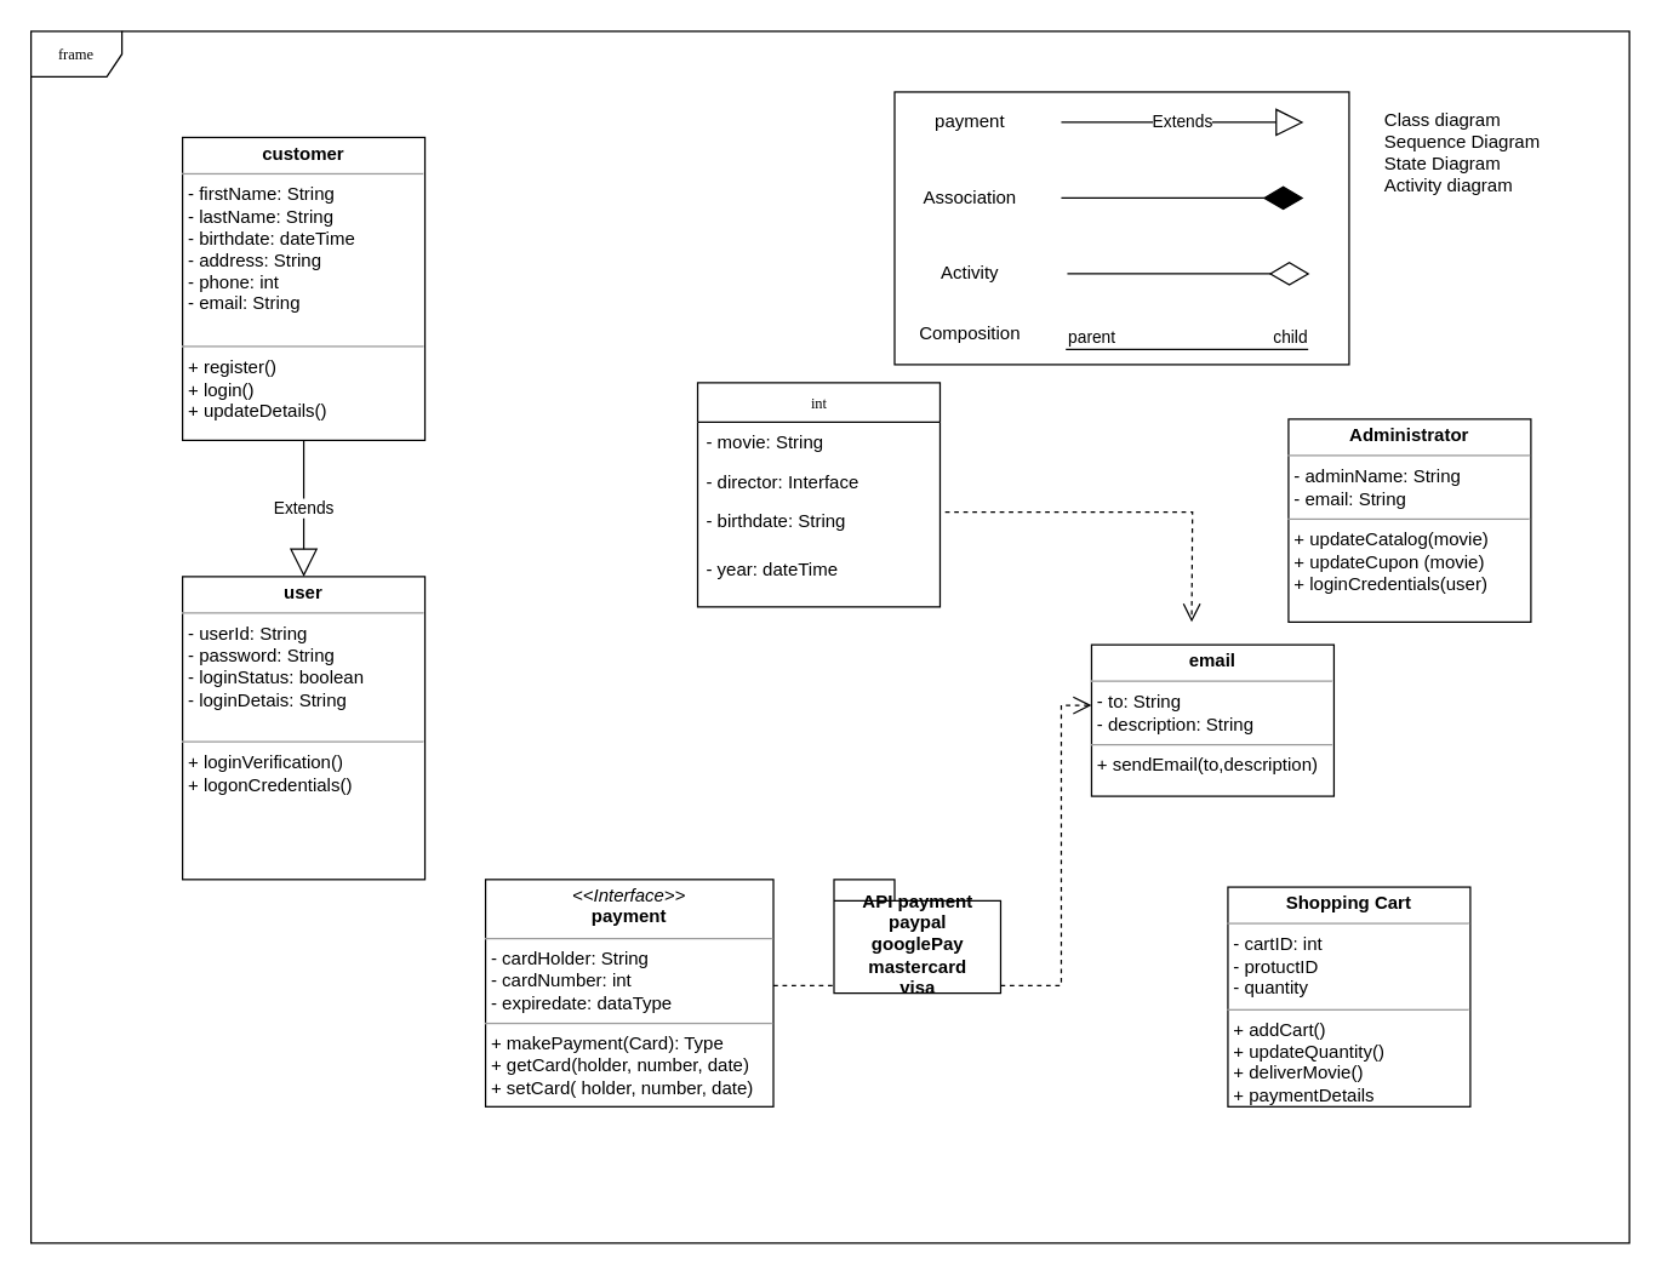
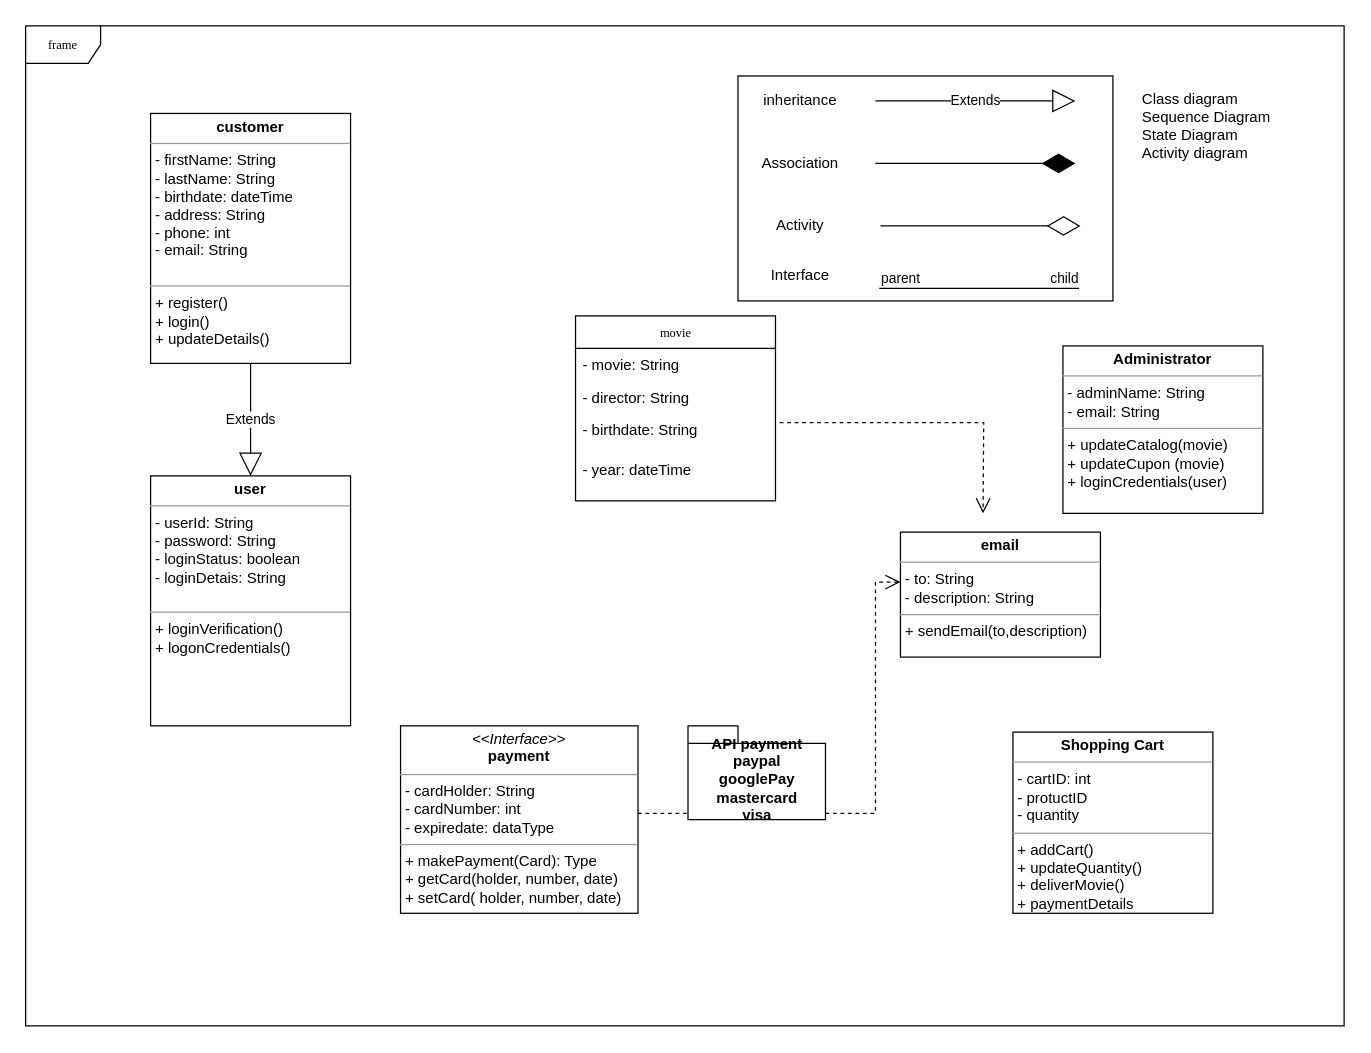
  <mxCell id="0" />
  <mxCell id="1" parent="0" />
  <mxCell id="2" value="" style="rounded=0;whiteSpace=wrap;html=1;" vertex="1" parent="1"><mxGeometry x="590" y="60" width="300" height="180" as="geometry" /></mxCell>
  <mxCell id="3" value="frame" style="shape=umlFrame;whiteSpace=wrap;html=1;rounded=0;shadow=0;comic=0;labelBackgroundColor=none;strokeWidth=1;fontFamily=Verdana;fontSize=10;align=center;" parent="1" vertex="1"><mxGeometry x="20" y="20" width="1055" height="800" as="geometry" /></mxCell>
- <mxCell id="4" value="int" style="swimlane;html=1;fontStyle=0;childLayout=stackLayout;horizontal=1;startSize=26;fillColor=none;horizontalStack=0;resizeParent=1;resizeLast=0;collapsible=1;marginBottom=0;swimlaneFillColor=#ffffff;rounded=0;shadow=0;comic=0;labelBackgroundColor=none;strokeWidth=1;fontFamily=Verdana;fontSize=10;align=center;" parent="1" vertex="1"><mxGeometry x="460" y="252" width="160" height="148" as="geometry" /></mxCell>
+ <mxCell id="4" value="movie" style="swimlane;html=1;fontStyle=0;childLayout=stackLayout;horizontal=1;startSize=26;fillColor=none;horizontalStack=0;resizeParent=1;resizeLast=0;collapsible=1;marginBottom=0;swimlaneFillColor=#ffffff;rounded=0;shadow=0;comic=0;labelBackgroundColor=none;strokeWidth=1;fontFamily=Verdana;fontSize=10;align=center;" parent="1" vertex="1"><mxGeometry x="460" y="252" width="160" height="148" as="geometry" /></mxCell>
  <mxCell id="5" value="- movie: String" style="text;html=1;strokeColor=none;fillColor=none;align=left;verticalAlign=top;spacingLeft=4;spacingRight=4;whiteSpace=wrap;overflow=hidden;rotatable=0;points=[[0,0.5],[1,0.5]];portConstraint=eastwest;" parent="4" vertex="1"><mxGeometry y="26" width="160" height="26" as="geometry" /></mxCell>
- <mxCell id="6" value="- director: Interface" style="text;html=1;strokeColor=none;fillColor=none;align=left;verticalAlign=top;spacingLeft=4;spacingRight=4;whiteSpace=wrap;overflow=hidden;rotatable=0;points=[[0,0.5],[1,0.5]];portConstraint=eastwest;" parent="4" vertex="1"><mxGeometry y="52" width="160" height="26" as="geometry" /></mxCell>
+ <mxCell id="6" value="- director: String" style="text;html=1;strokeColor=none;fillColor=none;align=left;verticalAlign=top;spacingLeft=4;spacingRight=4;whiteSpace=wrap;overflow=hidden;rotatable=0;points=[[0,0.5],[1,0.5]];portConstraint=eastwest;" parent="4" vertex="1"><mxGeometry y="52" width="160" height="26" as="geometry" /></mxCell>
  <mxCell id="7" value="- birthdate: String" style="text;html=1;strokeColor=none;fillColor=none;align=left;verticalAlign=top;spacingLeft=4;spacingRight=4;whiteSpace=wrap;overflow=hidden;rotatable=0;points=[[0,0.5],[1,0.5]];portConstraint=eastwest;" parent="4" vertex="1"><mxGeometry y="78" width="160" height="32" as="geometry" /></mxCell>
  <mxCell id="8" value="- year: dateTime" style="text;html=1;strokeColor=none;fillColor=none;align=left;verticalAlign=top;spacingLeft=4;spacingRight=4;whiteSpace=wrap;overflow=hidden;rotatable=0;points=[[0,0.5],[1,0.5]];portConstraint=eastwest;" parent="4" vertex="1"><mxGeometry y="110" width="160" height="32" as="geometry" /></mxCell>
  <mxCell id="9" value="&lt;p style=&quot;margin: 0px ; margin-top: 4px ; text-align: center&quot;&gt;&lt;i&gt;&amp;lt;&amp;lt;Interface&amp;gt;&amp;gt;&lt;/i&gt;&lt;br&gt;&lt;b&gt;payment&lt;/b&gt;&lt;/p&gt;&lt;hr size=&quot;1&quot;&gt;&lt;p style=&quot;margin: 0px ; margin-left: 4px&quot;&gt;- cardHolder: String&lt;/p&gt;&lt;p style=&quot;margin: 0px ; margin-left: 4px&quot;&gt;- cardNumber: int&lt;br&gt;- expiredate: dataType&lt;/p&gt;&lt;hr size=&quot;1&quot;&gt;&lt;p style=&quot;margin: 0px ; margin-left: 4px&quot;&gt;+ makePayment(Card): Type&lt;br&gt;+ getCard(holder, number, date)&lt;/p&gt;&lt;p style=&quot;margin: 0px ; margin-left: 4px&quot;&gt;&lt;span&gt;+ setCard( holder, number, date)&lt;/span&gt;&lt;/p&gt;" style="verticalAlign=top;align=left;overflow=fill;fontSize=12;fontFamily=Helvetica;html=1;rounded=0;shadow=0;comic=0;labelBackgroundColor=none;strokeWidth=1" parent="1" vertex="1"><mxGeometry x="320" y="580" width="190" height="150" as="geometry" /></mxCell>
  <mxCell id="10" style="edgeStyle=orthogonalEdgeStyle;rounded=0;html=1;dashed=1;labelBackgroundColor=none;startFill=0;endArrow=open;endFill=0;endSize=10;fontFamily=Verdana;fontSize=10;" parent="1" source="9" edge="1"><mxGeometry relative="1" as="geometry"><Array as="points"><mxPoint x="700" y="650" /><mxPoint x="700" y="465" /></Array><mxPoint x="390" y="402" as="sourcePoint" /><mxPoint x="720" y="465" as="targetPoint" /></mxGeometry></mxCell>
  <mxCell id="11" value="&lt;div style=&quot;text-align: left&quot;&gt;&lt;span&gt;Class diagram&lt;/span&gt;&lt;/div&gt;&lt;div style=&quot;text-align: left&quot;&gt;&lt;span&gt;Sequence Diagram&lt;/span&gt;&lt;/div&gt;&lt;div style=&quot;text-align: left&quot;&gt;&lt;span&gt;State Diagram&lt;/span&gt;&lt;/div&gt;&lt;div style=&quot;text-align: left&quot;&gt;&lt;span&gt;Activity diagram&lt;/span&gt;&lt;/div&gt;" style="text;html=1;strokeColor=none;fillColor=none;align=center;verticalAlign=middle;whiteSpace=wrap;rounded=0;" parent="1" vertex="1"><mxGeometry x="910" y="70" width="110" height="60" as="geometry" /></mxCell>
  <mxCell id="12" style="edgeStyle=orthogonalEdgeStyle;rounded=0;html=1;labelBackgroundColor=none;startFill=0;endArrow=open;endFill=0;endSize=10;fontFamily=Verdana;fontSize=10;dashed=1;exitX=1.021;exitY=0.231;exitDx=0;exitDy=0;exitPerimeter=0;entryX=0.413;entryY=0;entryDx=0;entryDy=0;entryPerimeter=0;" parent="1" source="7" edge="1"><mxGeometry relative="1" as="geometry"><mxPoint x="372.4" y="475.832" as="sourcePoint" /><mxPoint x="786.08" y="410" as="targetPoint" /><Array as="points" /></mxGeometry></mxCell>
  <mxCell id="13" value="API payment&lt;br&gt;paypal&lt;br&gt;googlePay&lt;br&gt;mastercard&lt;br&gt;visa" style="shape=folder;fontStyle=1;spacingTop=10;tabWidth=40;tabHeight=14;tabPosition=left;html=1;" parent="1" vertex="1"><mxGeometry x="550" y="580" width="110" height="75" as="geometry" /></mxCell>
  <mxCell id="14" value="" style="endArrow=diamondThin;endFill=1;endSize=24;html=1;" edge="1" parent="1"><mxGeometry width="160" relative="1" as="geometry"><mxPoint x="700" y="130" as="sourcePoint" /><mxPoint x="860" y="130" as="targetPoint" /></mxGeometry></mxCell>
  <mxCell id="15" value="" style="endArrow=diamondThin;endFill=0;endSize=24;html=1;" edge="1" parent="1"><mxGeometry width="160" relative="1" as="geometry"><mxPoint x="704" y="180" as="sourcePoint" /><mxPoint x="864" y="180" as="targetPoint" /></mxGeometry></mxCell>
  <mxCell id="16" value="Extends" style="endArrow=block;endSize=16;endFill=0;html=1;" edge="1" parent="1"><mxGeometry width="160" relative="1" as="geometry"><mxPoint x="700" y="80" as="sourcePoint" /><mxPoint x="860" y="80" as="targetPoint" /></mxGeometry></mxCell>
  <mxCell id="17" value="" style="endArrow=none;html=1;edgeStyle=orthogonalEdgeStyle;" edge="1" parent="1"><mxGeometry relative="1" as="geometry"><mxPoint x="703" y="230" as="sourcePoint" /><mxPoint x="863" y="230" as="targetPoint" /></mxGeometry></mxCell>
  <mxCell id="18" value="parent" style="edgeLabel;resizable=0;html=1;align=left;verticalAlign=bottom;" connectable="0" vertex="1" parent="17"><mxGeometry x="-1" relative="1" as="geometry" /></mxCell>
  <mxCell id="19" value="child" style="edgeLabel;resizable=0;html=1;align=right;verticalAlign=bottom;" connectable="0" vertex="1" parent="17"><mxGeometry x="1" relative="1" as="geometry" /></mxCell>
- <mxCell id="20" value="payment" style="text;html=1;strokeColor=none;fillColor=none;align=center;verticalAlign=middle;whiteSpace=wrap;rounded=0;" vertex="1" parent="1"><mxGeometry x="580" y="70" width="120" height="20" as="geometry" /></mxCell>
+ <mxCell id="20" value="inheritance" style="text;html=1;strokeColor=none;fillColor=none;align=center;verticalAlign=middle;whiteSpace=wrap;rounded=0;" vertex="1" parent="1"><mxGeometry x="580" y="70" width="120" height="20" as="geometry" /></mxCell>
  <mxCell id="21" value="Association" style="text;html=1;strokeColor=none;fillColor=none;align=center;verticalAlign=middle;whiteSpace=wrap;rounded=0;" vertex="1" parent="1"><mxGeometry x="580" y="120" width="120" height="20" as="geometry" /></mxCell>
  <mxCell id="22" value="Activity" style="text;html=1;strokeColor=none;fillColor=none;align=center;verticalAlign=middle;whiteSpace=wrap;rounded=0;" vertex="1" parent="1"><mxGeometry x="580" y="170" width="120" height="20" as="geometry" /></mxCell>
- <mxCell id="23" value="Composition" style="text;html=1;strokeColor=none;fillColor=none;align=center;verticalAlign=middle;whiteSpace=wrap;rounded=0;" vertex="1" parent="1"><mxGeometry x="580" y="210" width="120" height="20" as="geometry" /></mxCell>
+ <mxCell id="23" value="Interface" style="text;html=1;strokeColor=none;fillColor=none;align=center;verticalAlign=middle;whiteSpace=wrap;rounded=0;" vertex="1" parent="1"><mxGeometry x="580" y="210" width="120" height="20" as="geometry" /></mxCell>
  <mxCell id="24" value="&lt;p style=&quot;margin: 0px ; margin-top: 4px ; text-align: center&quot;&gt;&lt;b&gt;customer&lt;/b&gt;&lt;/p&gt;&lt;hr size=&quot;1&quot;&gt;&lt;p style=&quot;margin: 0px ; margin-left: 4px&quot;&gt;&lt;span&gt;- firstName: String&lt;/span&gt;&lt;br&gt;&lt;span&gt;- lastName: String&lt;/span&gt;&lt;br&gt;&lt;span&gt;- birthdate: dateTime&lt;/span&gt;&lt;br&gt;&lt;span&gt;- address: String&lt;/span&gt;&lt;br&gt;&lt;span&gt;- phone: int&lt;/span&gt;&lt;br&gt;&lt;span&gt;- email: String&lt;/span&gt;&lt;br&gt;&lt;/p&gt;&lt;p style=&quot;margin: 0px ; margin-left: 4px&quot;&gt;&lt;br&gt;&lt;/p&gt;&lt;hr size=&quot;1&quot;&gt;&lt;p style=&quot;margin: 0px ; margin-left: 4px&quot;&gt;+ register()&lt;/p&gt;&lt;p style=&quot;margin: 0px ; margin-left: 4px&quot;&gt;+ login()&lt;/p&gt;&lt;p style=&quot;margin: 0px ; margin-left: 4px&quot;&gt;+ updateDetails()&lt;/p&gt;" style="verticalAlign=top;align=left;overflow=fill;fontSize=12;fontFamily=Helvetica;html=1;" vertex="1" parent="1"><mxGeometry x="120" y="90" width="160" height="200" as="geometry" /></mxCell>
  <mxCell id="25" value="&lt;p style=&quot;margin: 0px ; margin-top: 4px ; text-align: center&quot;&gt;&lt;b&gt;email&lt;/b&gt;&lt;/p&gt;&lt;hr size=&quot;1&quot;&gt;&lt;p style=&quot;margin: 0px ; margin-left: 4px&quot;&gt;- to: String&lt;/p&gt;&lt;p style=&quot;margin: 0px ; margin-left: 4px&quot;&gt;- description: String&lt;/p&gt;&lt;hr size=&quot;1&quot;&gt;&lt;p style=&quot;margin: 0px ; margin-left: 4px&quot;&gt;+ sendEmail(to,description)&lt;/p&gt;" style="verticalAlign=top;align=left;overflow=fill;fontSize=12;fontFamily=Helvetica;html=1;" vertex="1" parent="1"><mxGeometry x="720" y="425" width="160" height="100" as="geometry" /></mxCell>
  <mxCell id="26" value="&lt;p style=&quot;margin: 0px ; margin-top: 4px ; text-align: center&quot;&gt;&lt;b&gt;user&lt;/b&gt;&lt;/p&gt;&lt;hr size=&quot;1&quot;&gt;&lt;p style=&quot;margin: 0px ; margin-left: 4px&quot;&gt;&lt;span&gt;- userId: String&lt;/span&gt;&lt;br&gt;&lt;span&gt;- password: String&lt;/span&gt;&lt;br&gt;&lt;span&gt;- loginStatus: boolean&lt;/span&gt;&lt;br&gt;&lt;span&gt;- loginDetais: String&lt;/span&gt;&lt;br&gt;&lt;br&gt;&lt;/p&gt;&lt;hr size=&quot;1&quot;&gt;&lt;p style=&quot;margin: 0px ; margin-left: 4px&quot;&gt;+ loginVerification()&lt;/p&gt;&lt;p style=&quot;margin: 0px ; margin-left: 4px&quot;&gt;+ logonCredentials()&lt;/p&gt;" style="verticalAlign=top;align=left;overflow=fill;fontSize=12;fontFamily=Helvetica;html=1;" vertex="1" parent="1"><mxGeometry x="120" y="380" width="160" height="200" as="geometry" /></mxCell>
  <mxCell id="27" value="Extends" style="endArrow=block;endSize=16;endFill=0;html=1;" edge="1" parent="1" source="24" target="26"><mxGeometry width="160" relative="1" as="geometry"><mxPoint x="144" y="280" as="sourcePoint" /><mxPoint x="980" y="290" as="targetPoint" /></mxGeometry></mxCell>
  <mxCell id="28" value="&lt;p style=&quot;margin: 0px ; margin-top: 4px ; text-align: center&quot;&gt;&lt;b&gt;Administrator&lt;/b&gt;&lt;/p&gt;&lt;hr size=&quot;1&quot;&gt;&lt;p style=&quot;margin: 0px ; margin-left: 4px&quot;&gt;- adminName: String&lt;/p&gt;&lt;p style=&quot;margin: 0px ; margin-left: 4px&quot;&gt;- email: String&lt;/p&gt;&lt;hr size=&quot;1&quot;&gt;&lt;p style=&quot;margin: 0px ; margin-left: 4px&quot;&gt;&lt;span&gt;+ updateCatalog(movie)&lt;/span&gt;&lt;br&gt;&lt;/p&gt;&lt;p style=&quot;margin: 0px ; margin-left: 4px&quot;&gt;&lt;span&gt;+ updateCupon (movie)&lt;/span&gt;&lt;/p&gt;&lt;p style=&quot;margin: 0px ; margin-left: 4px&quot;&gt;+ loginCredentials(user)&lt;/p&gt;" style="verticalAlign=top;align=left;overflow=fill;fontSize=12;fontFamily=Helvetica;html=1;" vertex="1" parent="1"><mxGeometry x="850" y="276" width="160" height="134" as="geometry" /></mxCell>
  <mxCell id="29" value="&lt;p style=&quot;margin: 0px ; margin-top: 4px ; text-align: center&quot;&gt;&lt;b&gt;Shopping Cart&lt;/b&gt;&lt;/p&gt;&lt;hr size=&quot;1&quot;&gt;&lt;p style=&quot;margin: 0px ; margin-left: 4px&quot;&gt;- cartID: int&lt;/p&gt;&lt;p style=&quot;margin: 0px ; margin-left: 4px&quot;&gt;- protuctID&lt;/p&gt;&lt;p style=&quot;margin: 0px ; margin-left: 4px&quot;&gt;- quantity&lt;/p&gt;&lt;hr size=&quot;1&quot;&gt;&lt;p style=&quot;margin: 0px ; margin-left: 4px&quot;&gt;+ addCart()&lt;/p&gt;&lt;p style=&quot;margin: 0px ; margin-left: 4px&quot;&gt;+ updateQuantity()&lt;/p&gt;&lt;p style=&quot;margin: 0px ; margin-left: 4px&quot;&gt;+ deliverMovie()&lt;/p&gt;&lt;p style=&quot;margin: 0px ; margin-left: 4px&quot;&gt;+ paymentDetails&lt;/p&gt;" style="verticalAlign=top;align=left;overflow=fill;fontSize=12;fontFamily=Helvetica;html=1;" vertex="1" parent="1"><mxGeometry x="810" y="585" width="160" height="145" as="geometry" /></mxCell>
